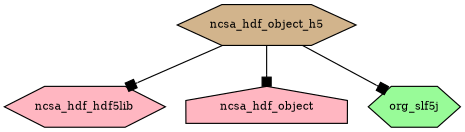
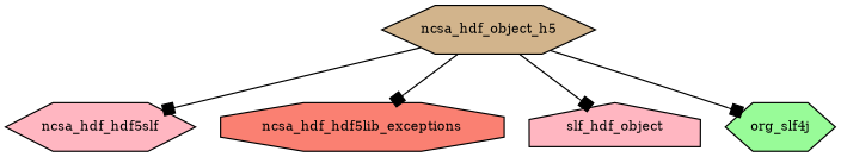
  digraph {
    node [fillcolor=lightpink fontsize=10.0 shape=hexagon style=filled]
    edge [arrowhead=box]
    ncsa_hdf_object_h5 [fillcolor=tan]
-   ncsa_hdf_hdf5lib
-   ncsa_hdf_object [shape=house]
-   org_slf4j [fillcolor=palegreen label=org_slf5j]
+   ncsa_hdf_hdf5lib [label=ncsa_hdf_hdf5slf]
+   ncsa_hdf_hdf5lib_exceptions [fillcolor=salmon shape=octagon]
+   ncsa_hdf_object [shape=house label=slf_hdf_object]
+   org_slf4j [fillcolor=palegreen]
    ncsa_hdf_object_h5 -> ncsa_hdf_hdf5lib
+   ncsa_hdf_object_h5 -> ncsa_hdf_hdf5lib_exceptions
    ncsa_hdf_object_h5 -> ncsa_hdf_object
    ncsa_hdf_object_h5 -> org_slf4j
  }
